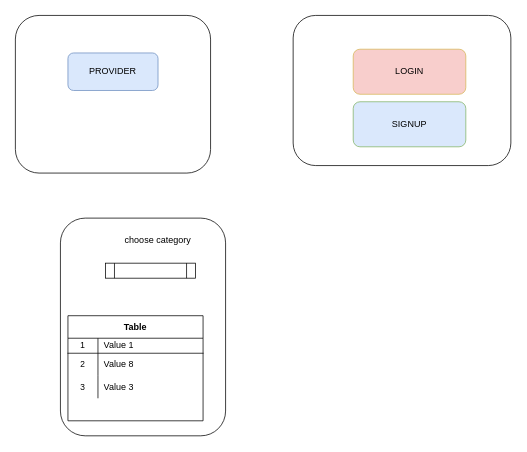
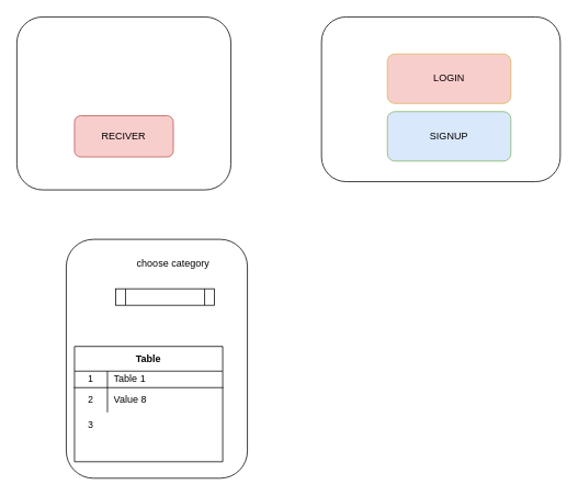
  <mxCell id="0" />
  <mxCell id="1" parent="0" />
  <mxCell id="2" value="" style="rounded=1;whiteSpace=wrap;html=1;" vertex="1" parent="1"><mxGeometry x="20" y="20" width="260" height="210" as="geometry" /></mxCell>
- <mxCell id="3" value="PROVIDER" style="rounded=1;whiteSpace=wrap;html=1;fillColor=#dae8fc;strokeColor=#6c8ebf;" vertex="1" parent="1"><mxGeometry x="90" y="70" width="120" height="50" as="geometry" /></mxCell>
+ <mxCell id="4" value="RECIVER" style="rounded=1;whiteSpace=wrap;html=1;fillColor=#f8cecc;strokeColor=#b85450;" vertex="1" parent="1"><mxGeometry x="90" y="140" width="120" height="50" as="geometry" /></mxCell>
  <mxCell id="5" value="" style="rounded=1;whiteSpace=wrap;html=1;" vertex="1" parent="1"><mxGeometry x="390" y="20" width="290" height="200" as="geometry" /></mxCell>
  <mxCell id="6" value="SIGNUP" style="rounded=1;whiteSpace=wrap;html=1;fillColor=#dae8fc;strokeColor=#82b366;" vertex="1" parent="1"><mxGeometry x="470" y="135" width="150" height="60" as="geometry" /></mxCell>
  <mxCell id="7" value="LOGIN" style="rounded=1;whiteSpace=wrap;html=1;fillColor=#f8cecc;strokeColor=#d6b656;" vertex="1" parent="1"><mxGeometry x="470" y="65" width="150" height="60" as="geometry" /></mxCell>
  <mxCell id="8" value="" style="rounded=1;whiteSpace=wrap;html=1;" vertex="1" parent="1"><mxGeometry x="80" y="290" width="220" height="290" as="geometry" /></mxCell>
  <mxCell id="9" value="" style="shape=process;whiteSpace=wrap;html=1;backgroundOutline=1;" vertex="1" parent="1"><mxGeometry x="140" y="350" width="120" height="20" as="geometry" /></mxCell>
  <mxCell id="10" value="Table" style="shape=table;html=1;whiteSpace=wrap;startSize=30;container=1;collapsible=0;childLayout=tableLayout;fixedRows=1;rowLines=0;fontStyle=1;align=center;" vertex="1" parent="1"><mxGeometry x="90" y="420" width="180" height="140" as="geometry" /></mxCell>
  <mxCell id="11" value="" style="shape=partialRectangle;html=1;whiteSpace=wrap;collapsible=0;dropTarget=0;pointerEvents=0;fillColor=none;top=0;left=0;bottom=1;right=0;points=[[0,0.5],[1,0.5]];portConstraint=eastwest;" vertex="1" parent="10"><mxGeometry y="30" width="180" height="20" as="geometry" /></mxCell>
  <mxCell id="12" value="1" style="shape=partialRectangle;html=1;whiteSpace=wrap;connectable=0;fillColor=none;top=0;left=0;bottom=0;right=0;overflow=hidden;" vertex="1" parent="11"><mxGeometry width="40" height="20" as="geometry" /></mxCell>
- <mxCell id="13" value="Value 1" style="shape=partialRectangle;html=1;whiteSpace=wrap;connectable=0;fillColor=none;top=0;left=0;bottom=0;right=0;align=left;spacingLeft=6;overflow=hidden;" vertex="1" parent="11"><mxGeometry x="40" width="140" height="20" as="geometry" /></mxCell>
+ <mxCell id="13" value="Table 1" style="shape=partialRectangle;html=1;whiteSpace=wrap;connectable=0;fillColor=none;top=0;left=0;bottom=0;right=0;align=left;spacingLeft=6;overflow=hidden;" vertex="1" parent="11"><mxGeometry x="40" width="140" height="20" as="geometry" /></mxCell>
  <mxCell id="14" value="" style="shape=partialRectangle;html=1;whiteSpace=wrap;collapsible=0;dropTarget=0;pointerEvents=0;fillColor=none;top=0;left=0;bottom=0;right=0;points=[[0,0.5],[1,0.5]];portConstraint=eastwest;" vertex="1" parent="10"><mxGeometry y="50" width="180" height="30" as="geometry" /></mxCell>
  <mxCell id="15" value="2" style="shape=partialRectangle;html=1;whiteSpace=wrap;connectable=0;fillColor=none;top=0;left=0;bottom=0;right=0;overflow=hidden;" vertex="1" parent="14"><mxGeometry width="40" height="30" as="geometry" /></mxCell>
  <mxCell id="16" value="Value 8" style="shape=partialRectangle;html=1;whiteSpace=wrap;connectable=0;fillColor=none;top=0;left=0;bottom=0;right=0;align=left;spacingLeft=6;overflow=hidden;" vertex="1" parent="14"><mxGeometry x="40" width="140" height="30" as="geometry" /></mxCell>
  <mxCell id="17" value="" style="shape=partialRectangle;html=1;whiteSpace=wrap;collapsible=0;dropTarget=0;pointerEvents=0;fillColor=none;top=0;left=0;bottom=0;right=0;points=[[0,0.5],[1,0.5]];portConstraint=eastwest;" vertex="1" parent="10"><mxGeometry y="80" width="180" height="30" as="geometry" /></mxCell>
  <mxCell id="18" value="3" style="shape=partialRectangle;html=1;whiteSpace=wrap;connectable=0;fillColor=none;top=0;left=0;bottom=0;right=0;overflow=hidden;" vertex="1" parent="17"><mxGeometry width="40" height="30" as="geometry" /></mxCell>
- <mxCell id="19" value="Value 3" style="shape=partialRectangle;html=1;whiteSpace=wrap;connectable=0;fillColor=none;top=0;left=0;bottom=0;right=0;align=left;spacingLeft=6;overflow=hidden;" vertex="1" parent="17"><mxGeometry x="40" width="140" height="30" as="geometry" /></mxCell>
  <mxCell id="20" value="choose category" style="text;html=1;strokeColor=none;fillColor=none;align=center;verticalAlign=middle;whiteSpace=wrap;rounded=0;" vertex="1" parent="1"><mxGeometry x="160" y="310" width="100" height="20" as="geometry" /></mxCell>
